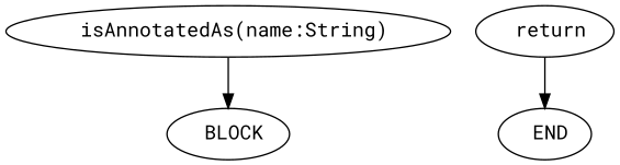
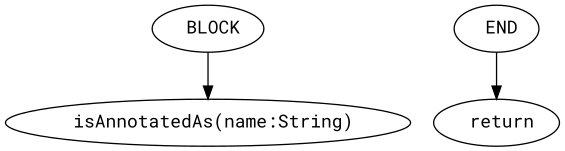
  digraph {
    fontname="Roboto Mono"
    node [fontname="Roboto Mono"]
    edge [color=black fontname="Roboto Mono"]
    n1 [label=" isAnnotatedAs(name:String)"]
    n2 [label=" BLOCK"]
    n3 [label=" return"]
    n4 [label=" END"]
-   n1 -> n2
-   n3 -> n4
+   n2 -> n1
+   n4 -> n3
  }
